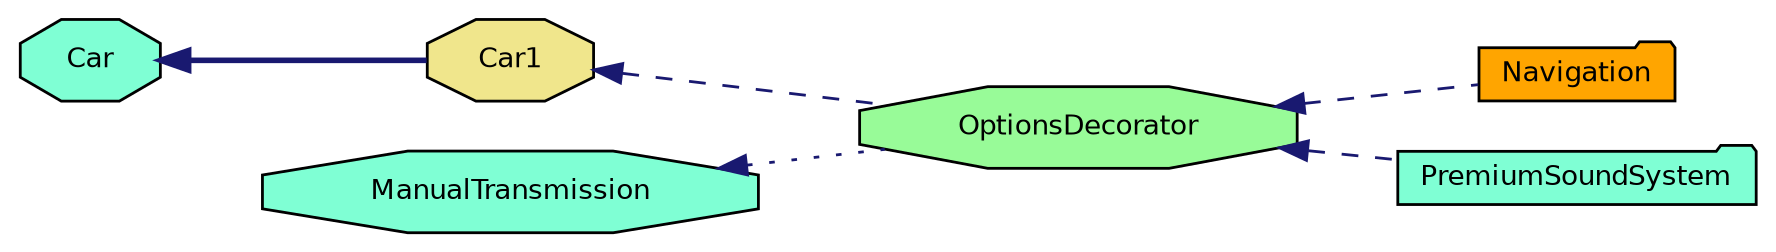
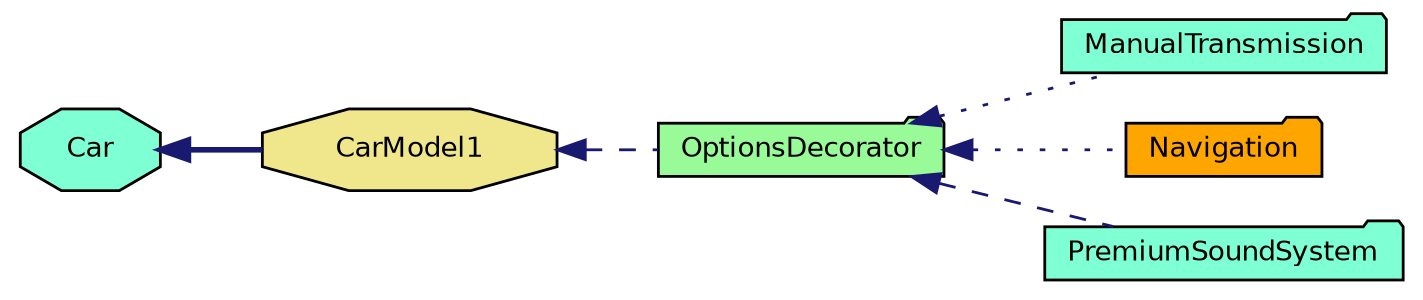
  digraph {
    rankdir=LR
    node [color=black fillcolor=aquamarine fontname=Helvetica fontsize=10 shape=octagon style=filled]
    edge [color=midnightblue dir=back fontname=Helvetica fontsize=10 labelfontname=Helvetica labelfontsize=10 style=dashed]
    n1 [height=0.2 label=Car width=0.4]
-   n2 [fillcolor=khaki height=0.2 label=Car1 width=0.4]
-   n3 [fillcolor=palegreen height=0.2 label=OptionsDecorator width=0.4]
-   n4 [height=0.2 label=ManualTransmission width=0.4]
+   n2 [fillcolor=khaki height=0.2 label=CarModel1 width=0.4]
+   n3 [fillcolor=palegreen height=0.2 label=OptionsDecorator shape=folder width=0.4]
+   n4 [height=0.2 label=ManualTransmission shape=folder width=0.4]
    n5 [fillcolor=orange height=0.2 label=Navigation shape=folder width=0.4]
    n6 [height=0.2 label=PremiumSoundSystem shape=folder width=0.4]
    n1 -> n2 [style=bold]
    n2 -> n3
-   n4 -> n3 [style=dotted]
-   n3 -> n5
+   n3 -> n4 [style=dotted]
+   n3 -> n5 [style=dotted]
    n3 -> n6
  }
